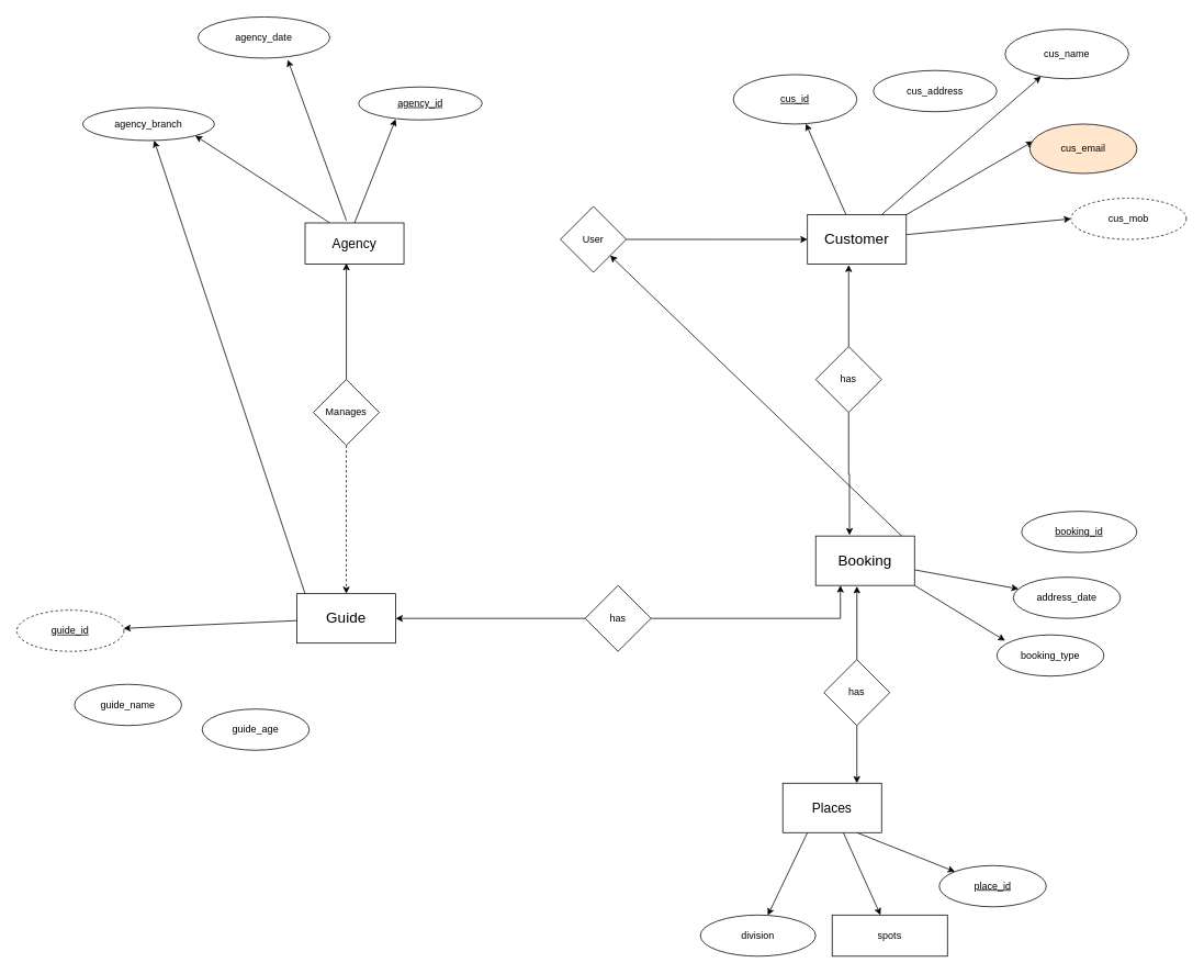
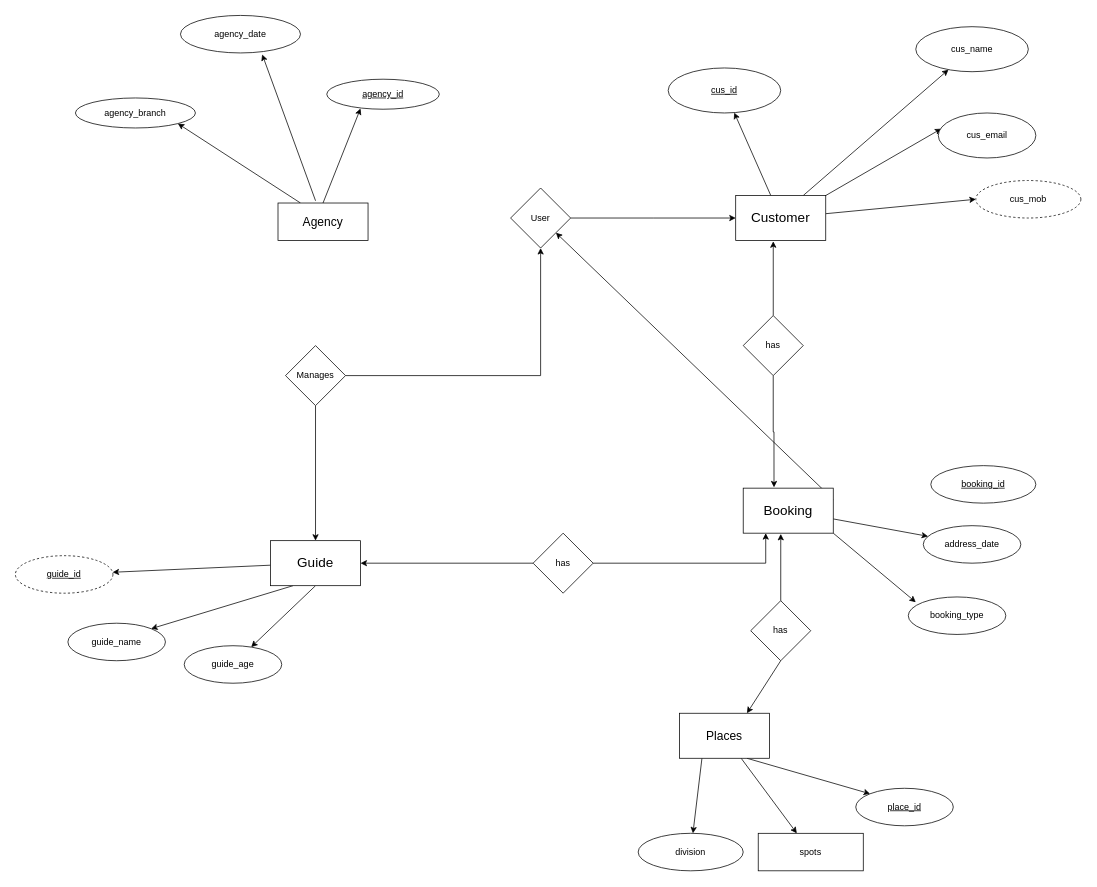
  <mxCell id="0" />
  <mxCell id="1" parent="0" />
  <mxCell id="2" style="edgeStyle=none;rounded=0;orthogonalLoop=1;jettySize=auto;html=1;exitX=0.5;exitY=0;exitDx=0;exitDy=0;entryX=0.3;entryY=0.975;entryDx=0;entryDy=0;entryPerimeter=0;" edge="1" parent="1" source="5" target="6"><mxGeometry relative="1" as="geometry" /></mxCell>
  <mxCell id="3" style="edgeStyle=none;rounded=0;orthogonalLoop=1;jettySize=auto;html=1;entryX=0.681;entryY=1.04;entryDx=0;entryDy=0;entryPerimeter=0;exitX=0.417;exitY=-0.06;exitDx=0;exitDy=0;exitPerimeter=0;" edge="1" parent="1" source="5" target="8"><mxGeometry relative="1" as="geometry" /></mxCell>
  <mxCell id="4" style="edgeStyle=none;rounded=0;orthogonalLoop=1;jettySize=auto;html=1;exitX=0.25;exitY=0;exitDx=0;exitDy=0;entryX=1;entryY=1;entryDx=0;entryDy=0;" edge="1" parent="1" source="5" target="7"><mxGeometry relative="1" as="geometry" /></mxCell>
  <mxCell id="5" value="&lt;div&gt;&lt;font size=&quot;3&quot;&gt;Agency&lt;/font&gt;&lt;/div&gt;" style="rounded=0;whiteSpace=wrap;html=1;" vertex="1" parent="1"><mxGeometry x="370" y="270" width="120" height="50" as="geometry" /></mxCell>
  <mxCell id="6" value="&lt;u&gt;agency_id&lt;/u&gt;" style="ellipse;whiteSpace=wrap;html=1;" vertex="1" parent="1"><mxGeometry x="435" y="105" width="150" height="40" as="geometry" /></mxCell>
  <mxCell id="7" value="agency_branch" style="ellipse;whiteSpace=wrap;html=1;" vertex="1" parent="1"><mxGeometry x="100" y="130" width="160" height="40" as="geometry" /></mxCell>
  <mxCell id="8" value="agency_date" style="ellipse;whiteSpace=wrap;html=1;" vertex="1" parent="1"><mxGeometry x="240" y="20" width="160" height="50" as="geometry" /></mxCell>
  <mxCell id="9" style="edgeStyle=none;rounded=0;orthogonalLoop=1;jettySize=auto;html=1;" edge="1" parent="1" source="13" target="15"><mxGeometry relative="1" as="geometry" /></mxCell>
  <mxCell id="10" style="edgeStyle=none;rounded=0;orthogonalLoop=1;jettySize=auto;html=1;exitX=0.75;exitY=0;exitDx=0;exitDy=0;" edge="1" parent="1" source="13" target="17"><mxGeometry relative="1" as="geometry" /></mxCell>
  <mxCell id="11" style="edgeStyle=none;rounded=0;orthogonalLoop=1;jettySize=auto;html=1;exitX=1;exitY=0;exitDx=0;exitDy=0;" edge="1" parent="1" source="13"><mxGeometry relative="1" as="geometry"><mxPoint x="1254" y="171" as="targetPoint" /></mxGeometry></mxCell>
  <mxCell id="12" style="edgeStyle=none;rounded=0;orthogonalLoop=1;jettySize=auto;html=1;entryX=0;entryY=0.5;entryDx=0;entryDy=0;" edge="1" parent="1" source="13" target="18"><mxGeometry relative="1" as="geometry" /></mxCell>
  <mxCell id="13" value="Customer" style="rounded=0;whiteSpace=wrap;html=1;fontSize=18;" vertex="1" parent="1"><mxGeometry x="980" y="260" width="120" height="60" as="geometry" /></mxCell>
- <mxCell id="14" value="cus_address" style="ellipse;whiteSpace=wrap;html=1;" vertex="1" parent="1"><mxGeometry x="1060" y="85" width="150" height="50" as="geometry" /></mxCell>
  <mxCell id="15" value="&lt;u&gt;cus_id&lt;/u&gt;" style="ellipse;whiteSpace=wrap;html=1;" vertex="1" parent="1"><mxGeometry x="890" y="90" width="150" height="60" as="geometry" /></mxCell>
- <mxCell id="16" value="cus_email" style="ellipse;whiteSpace=wrap;html=1;fillColor=#ffe6cc;" vertex="1" parent="1"><mxGeometry x="1250" width="130" height="60" as="geometry" y="150" /></mxCell>
+ <mxCell id="16" value="cus_email" style="ellipse;whiteSpace=wrap;html=1;" vertex="1" parent="1"><mxGeometry x="1250" width="130" height="60" as="geometry" y="150" /></mxCell>
  <mxCell id="17" value="cus_name" style="ellipse;whiteSpace=wrap;html=1;" vertex="1" parent="1"><mxGeometry x="1220" y="35" width="150" height="60" as="geometry" /></mxCell>
  <mxCell id="18" value="cus_mob" style="ellipse;whiteSpace=wrap;html=1;dashed=1;" vertex="1" parent="1"><mxGeometry x="1300" y="240" width="140" height="50" as="geometry" /></mxCell>
  <mxCell id="19" style="edgeStyle=none;rounded=0;orthogonalLoop=1;jettySize=auto;html=1;" edge="1" parent="1" source="22" target="23"><mxGeometry relative="1" as="geometry" /></mxCell>
- <mxCell id="21" style="edgeStyle=none;rounded=0;orthogonalLoop=1;jettySize=auto;html=1;exitX=0.25;exitY=1;exitDx=0;exitDy=0;" edge="1" parent="1" source="22" target="7"><mxGeometry relative="1" as="geometry" /></mxCell>
+ <mxCell id="20" style="edgeStyle=none;rounded=0;orthogonalLoop=1;jettySize=auto;html=1;exitX=0.5;exitY=1;exitDx=0;exitDy=0;" edge="1" parent="1" source="22" target="25"><mxGeometry relative="1" as="geometry" /></mxCell>
+ <mxCell id="21" style="edgeStyle=none;rounded=0;orthogonalLoop=1;jettySize=auto;html=1;exitX=0.25;exitY=1;exitDx=0;exitDy=0;entryX=1;entryY=0;entryDx=0;entryDy=0;" edge="1" parent="1" source="22" target="24"><mxGeometry relative="1" as="geometry" /></mxCell>
  <mxCell id="22" value="Guide" style="rounded=0;whiteSpace=wrap;html=1;fontSize=18;" vertex="1" parent="1"><mxGeometry x="360" y="720" width="120" height="60" as="geometry" /></mxCell>
  <mxCell id="23" value="&lt;u&gt;guide_id&lt;/u&gt;" style="ellipse;whiteSpace=wrap;html=1;dashed=1;" vertex="1" parent="1"><mxGeometry x="20" y="740" width="130" height="50" as="geometry" /></mxCell>
  <mxCell id="24" value="guide_name" style="ellipse;whiteSpace=wrap;html=1;" vertex="1" parent="1"><mxGeometry x="90" y="830" width="130" height="50" as="geometry" /></mxCell>
  <mxCell id="25" value="guide_age" style="ellipse;whiteSpace=wrap;html=1;" vertex="1" parent="1"><mxGeometry x="245" y="860" width="130" height="50" as="geometry" /></mxCell>
  <mxCell id="26" style="edgeStyle=none;rounded=0;orthogonalLoop=1;jettySize=auto;html=1;" edge="1" parent="1" source="29" target="31"><mxGeometry relative="1" as="geometry" /></mxCell>
  <mxCell id="27" style="edgeStyle=none;rounded=0;orthogonalLoop=1;jettySize=auto;html=1;exitX=1;exitY=0.25;exitDx=0;exitDy=0;" edge="1" parent="1" source="29" target="53"><mxGeometry relative="1" as="geometry" /></mxCell>
  <mxCell id="28" style="edgeStyle=none;rounded=0;orthogonalLoop=1;jettySize=auto;html=1;exitX=1;exitY=1;exitDx=0;exitDy=0;entryX=0.077;entryY=0.14;entryDx=0;entryDy=0;entryPerimeter=0;" edge="1" parent="1" source="29" target="32"><mxGeometry relative="1" as="geometry" /></mxCell>
  <mxCell id="29" value="Booking" style="rounded=0;whiteSpace=wrap;html=1;fontSize=18;" vertex="1" parent="1"><mxGeometry x="990" y="650" width="120" height="60" as="geometry" /></mxCell>
  <mxCell id="30" value="&lt;u&gt;booking_id&lt;/u&gt;" style="ellipse;whiteSpace=wrap;html=1;" vertex="1" parent="1"><mxGeometry x="1240" y="620" width="140" height="50" as="geometry" /></mxCell>
  <mxCell id="31" value="address_date" style="ellipse;whiteSpace=wrap;html=1;" vertex="1" parent="1"><mxGeometry x="1230" y="700" width="130" height="50" as="geometry" /></mxCell>
- <mxCell id="32" value="booking_type" style="ellipse;whiteSpace=wrap;html=1;" vertex="1" parent="1"><mxGeometry x="1210" y="770" width="130" height="50" as="geometry" /></mxCell>
+ <mxCell id="32" value="booking_type" style="ellipse;whiteSpace=wrap;html=1;" vertex="1" parent="1"><mxGeometry x="1210" y="795" width="130" height="50" as="geometry" /></mxCell>
  <mxCell id="33" style="edgeStyle=none;rounded=0;orthogonalLoop=1;jettySize=auto;html=1;exitX=0.75;exitY=1;exitDx=0;exitDy=0;entryX=0;entryY=0;entryDx=0;entryDy=0;" edge="1" parent="1" source="36" target="37"><mxGeometry relative="1" as="geometry" /></mxCell>
  <mxCell id="34" style="edgeStyle=none;rounded=0;orthogonalLoop=1;jettySize=auto;html=1;" edge="1" parent="1" source="36" target="38"><mxGeometry relative="1" as="geometry" /></mxCell>
  <mxCell id="35" style="edgeStyle=none;rounded=0;orthogonalLoop=1;jettySize=auto;html=1;exitX=0.25;exitY=1;exitDx=0;exitDy=0;" edge="1" parent="1" source="36" target="39"><mxGeometry relative="1" as="geometry" /></mxCell>
- <mxCell id="36" value="&lt;font size=&quot;3&quot;&gt;Places&lt;/font&gt;" style="rounded=0;whiteSpace=wrap;html=1;" vertex="1" parent="1"><mxGeometry x="950" y="950" width="120" height="60" as="geometry" /></mxCell>
+ <mxCell id="36" value="&lt;font size=&quot;3&quot;&gt;Places&lt;/font&gt;" style="rounded=0;whiteSpace=wrap;html=1;" vertex="1" parent="1"><mxGeometry x="905" y="950" width="120" height="60" as="geometry" /></mxCell>
  <mxCell id="37" value="&lt;u&gt;place_id&lt;/u&gt;" style="ellipse;whiteSpace=wrap;html=1;" vertex="1" parent="1"><mxGeometry x="1140" y="1050" width="130" height="50" as="geometry" /></mxCell>
  <mxCell id="38" value="spots" style="whiteSpace=wrap;html=1;rounded=0;" vertex="1" parent="1"><mxGeometry x="1010" y="1110" width="140" height="50" as="geometry" /></mxCell>
  <mxCell id="39" value="division" style="ellipse;whiteSpace=wrap;html=1;" vertex="1" parent="1"><mxGeometry x="850" y="1110" width="140" height="50" as="geometry" /></mxCell>
  <mxCell id="40" style="edgeStyle=none;rounded=0;orthogonalLoop=1;jettySize=auto;html=1;entryX=0.417;entryY=1.017;entryDx=0;entryDy=0;entryPerimeter=0;" edge="1" parent="1" source="42" target="29"><mxGeometry relative="1" as="geometry" /></mxCell>
  <mxCell id="41" style="edgeStyle=none;rounded=0;orthogonalLoop=1;jettySize=auto;html=1;exitX=0.5;exitY=1;exitDx=0;exitDy=0;entryX=0.75;entryY=0;entryDx=0;entryDy=0;" edge="1" parent="1" source="42" target="36"><mxGeometry relative="1" as="geometry" /></mxCell>
  <mxCell id="42" value="has" style="rhombus;whiteSpace=wrap;html=1;" vertex="1" parent="1"><mxGeometry x="1000" y="800" width="80" height="80" as="geometry" /></mxCell>
  <mxCell id="43" style="edgeStyle=none;rounded=0;orthogonalLoop=1;jettySize=auto;html=1;entryX=1;entryY=0.5;entryDx=0;entryDy=0;" edge="1" parent="1" source="45" target="22"><mxGeometry relative="1" as="geometry" /></mxCell>
  <mxCell id="44" style="edgeStyle=orthogonalEdgeStyle;rounded=0;orthogonalLoop=1;jettySize=auto;html=1;entryX=0.25;entryY=1;entryDx=0;entryDy=0;" edge="1" parent="1" source="45" target="29"><mxGeometry relative="1" as="geometry" /></mxCell>
  <mxCell id="45" value="has" style="rhombus;whiteSpace=wrap;html=1;" vertex="1" parent="1"><mxGeometry x="710" y="710" width="80" height="80" as="geometry" /></mxCell>
- <mxCell id="46" style="edgeStyle=orthogonalEdgeStyle;rounded=0;orthogonalLoop=1;jettySize=auto;html=1;entryX=0.417;entryY=0.98;entryDx=0;entryDy=0;entryPerimeter=0;" edge="1" parent="1" source="48" target="5"><mxGeometry relative="1" as="geometry" /></mxCell>
- <mxCell id="47" style="edgeStyle=orthogonalEdgeStyle;rounded=0;orthogonalLoop=1;jettySize=auto;html=1;entryX=0.5;entryY=0;entryDx=0;entryDy=0;dashed=1;" edge="1" parent="1" source="48" target="22"><mxGeometry relative="1" as="geometry" /></mxCell>
+ <mxCell id="46" style="edgeStyle=orthogonalEdgeStyle;rounded=0;orthogonalLoop=1;jettySize=auto;html=1;" edge="1" parent="1" source="48" target="53"><mxGeometry relative="1" as="geometry" /></mxCell>
+ <mxCell id="47" style="edgeStyle=orthogonalEdgeStyle;rounded=0;orthogonalLoop=1;jettySize=auto;html=1;entryX=0.5;entryY=0;entryDx=0;entryDy=0;" edge="1" parent="1" source="48" target="22"><mxGeometry relative="1" as="geometry" /></mxCell>
  <mxCell id="48" value="Manages" style="rhombus;whiteSpace=wrap;html=1;" vertex="1" parent="1"><mxGeometry x="380" y="460" width="80" height="80" as="geometry" /></mxCell>
  <mxCell id="49" style="edgeStyle=orthogonalEdgeStyle;rounded=0;orthogonalLoop=1;jettySize=auto;html=1;entryX=0.417;entryY=1.017;entryDx=0;entryDy=0;entryPerimeter=0;" edge="1" parent="1" source="51" target="13"><mxGeometry relative="1" as="geometry" /></mxCell>
  <mxCell id="50" style="edgeStyle=orthogonalEdgeStyle;rounded=0;orthogonalLoop=1;jettySize=auto;html=1;entryX=0.342;entryY=-0.017;entryDx=0;entryDy=0;entryPerimeter=0;" edge="1" parent="1" source="51" target="29"><mxGeometry relative="1" as="geometry" /></mxCell>
  <mxCell id="51" value="has" style="rhombus;whiteSpace=wrap;html=1;" vertex="1" parent="1"><mxGeometry x="990" y="420" width="80" height="80" as="geometry" /></mxCell>
  <mxCell id="52" style="edgeStyle=orthogonalEdgeStyle;rounded=0;orthogonalLoop=1;jettySize=auto;html=1;" edge="1" parent="1" source="53"><mxGeometry relative="1" as="geometry"><mxPoint x="980" y="290" as="targetPoint" /></mxGeometry></mxCell>
  <mxCell id="53" value="User" style="rhombus;whiteSpace=wrap;html=1;" vertex="1" parent="1"><mxGeometry x="680" y="250" width="80" height="80" as="geometry" /></mxCell>
